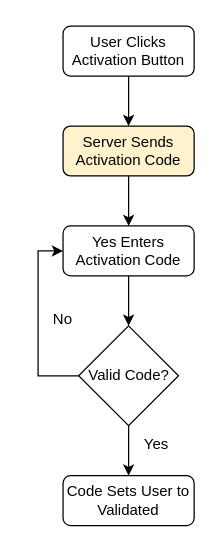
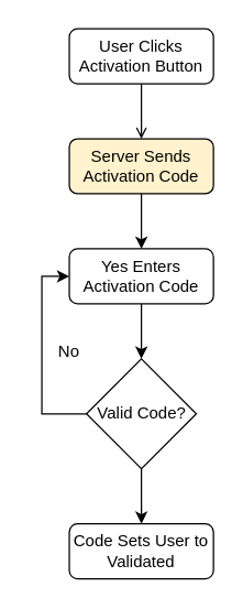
  <mxCell id="0" />
  <mxCell id="1" parent="0" />
- <mxCell id="2" value="" style="edgeStyle=orthogonalEdgeStyle;rounded=0;orthogonalLoop=1;jettySize=auto;html=1;" edge="1" parent="1" source="3" target="5"><mxGeometry relative="1" as="geometry" /></mxCell>
+ <mxCell id="2" value="" style="edgeStyle=orthogonalEdgeStyle;rounded=0;orthogonalLoop=1;jettySize=auto;html=1;endArrow=open;" edge="1" parent="1" source="3" target="5"><mxGeometry relative="1" as="geometry" /></mxCell>
  <mxCell id="3" value="&lt;div&gt;User Clicks Activation Button&lt;/div&gt;" style="rounded=1;whiteSpace=wrap;html=1;fontSize=12;glass=0;strokeWidth=1;shadow=0;" parent="1" vertex="1"><mxGeometry x="50" y="20" width="105" height="40" as="geometry" /></mxCell>
  <mxCell id="4" value="" style="edgeStyle=orthogonalEdgeStyle;rounded=0;orthogonalLoop=1;jettySize=auto;html=1;" edge="1" parent="1" source="5" target="7"><mxGeometry relative="1" as="geometry" /></mxCell>
  <mxCell id="5" value="Server Sends Activation Code" style="rounded=1;whiteSpace=wrap;html=1;fontSize=12;glass=0;strokeWidth=1;shadow=0;fillColor=#fff2cc;" vertex="1" parent="1"><mxGeometry x="50" y="100" width="105" height="40" as="geometry" /></mxCell>
  <mxCell id="6" value="" style="edgeStyle=orthogonalEdgeStyle;rounded=0;orthogonalLoop=1;jettySize=auto;html=1;" edge="1" parent="1" source="7" target="10"><mxGeometry relative="1" as="geometry" /></mxCell>
  <mxCell id="7" value="&lt;div&gt;Yes Enters&lt;/div&gt;&lt;div&gt;Activation Code&lt;br&gt;&lt;/div&gt;" style="rounded=1;whiteSpace=wrap;html=1;fontSize=12;glass=0;strokeWidth=1;shadow=0;" vertex="1" parent="1"><mxGeometry x="50" y="180" width="105" height="40" as="geometry" /></mxCell>
  <mxCell id="8" value="" style="edgeStyle=orthogonalEdgeStyle;rounded=0;orthogonalLoop=1;jettySize=auto;html=1;" edge="1" parent="1" source="10" target="11"><mxGeometry relative="1" as="geometry" /></mxCell>
  <mxCell id="9" style="edgeStyle=orthogonalEdgeStyle;rounded=0;orthogonalLoop=1;jettySize=auto;html=1;exitX=0;exitY=0.5;exitDx=0;exitDy=0;entryX=0;entryY=0.5;entryDx=0;entryDy=0;" edge="1" parent="1" source="10" target="7"><mxGeometry relative="1" as="geometry" /></mxCell>
  <mxCell id="10" value="Valid Code?" style="rhombus;whiteSpace=wrap;html=1;" vertex="1" parent="1"><mxGeometry x="62.5" y="260" width="80" height="80" as="geometry" /></mxCell>
  <mxCell id="11" value="&lt;div&gt;Code Sets User to Validated&lt;br&gt;&lt;/div&gt;" style="rounded=1;whiteSpace=wrap;html=1;fontSize=12;glass=0;strokeWidth=1;shadow=0;" vertex="1" parent="1"><mxGeometry x="50" y="380" width="105" height="40" as="geometry" /></mxCell>
- <mxCell id="12" value="Yes" style="text;html=1;strokeColor=none;fillColor=none;align=center;verticalAlign=middle;whiteSpace=wrap;rounded=0;" vertex="1" parent="1"><mxGeometry x="95" y="340" width="60" height="30" as="geometry" /></mxCell>
  <mxCell id="13" value="No" style="text;html=1;strokeColor=none;fillColor=none;align=center;verticalAlign=middle;whiteSpace=wrap;rounded=0;" vertex="1" parent="1"><mxGeometry x="20" y="240" width="60" height="30" as="geometry" /></mxCell>
